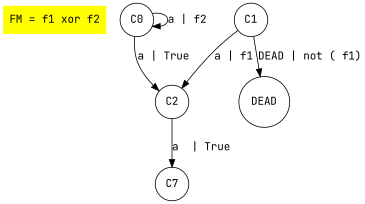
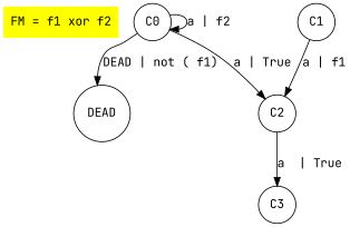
  digraph {
    FM="f1 xor f2"
    fontname="JetBrains Mono"
    rankdir=TB
    node [fontname="JetBrains Mono" shape=circle]
    edge [fontname="JetBrains Mono"]
    n1 [color=yellow label="FM = f1 xor f2" shape=plaintext style=filled]
    C0 [initial=True]
    C2
    C1
    DEAD
-   C3 [label=C7]
+   C3
    C0 -> C0 [label="a | f2"]
    C0 -> C2 [label="a | True"]
    C2 -> C3 [label="a  | True"]
    C1 -> C2 [label="a | f1"]
-   C1 -> DEAD [label="DEAD | not ( f1)"]
+   C0 -> DEAD [label="DEAD | not ( f1)"]
  }
